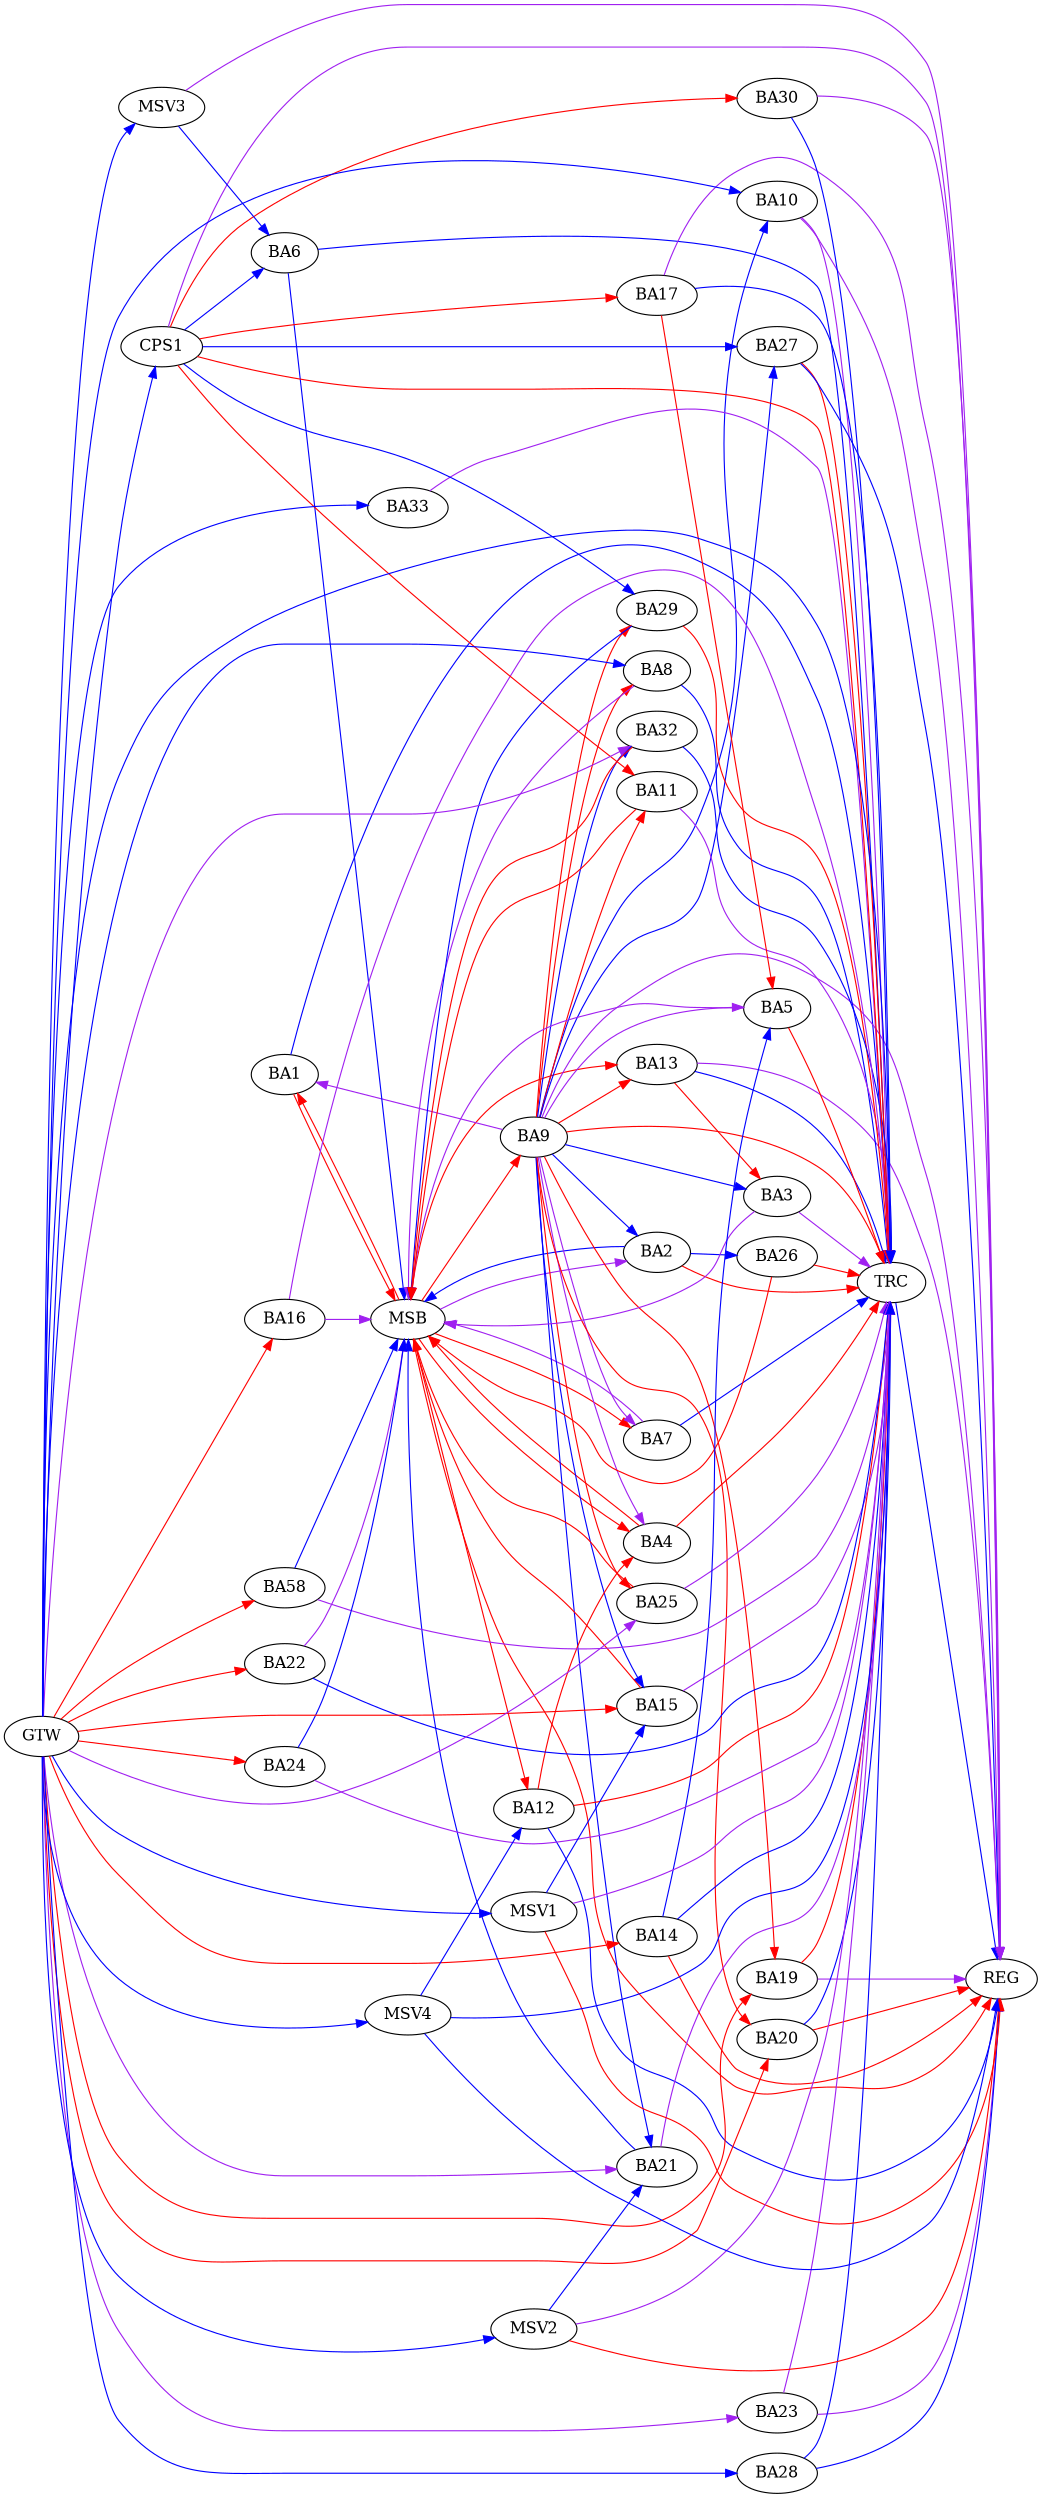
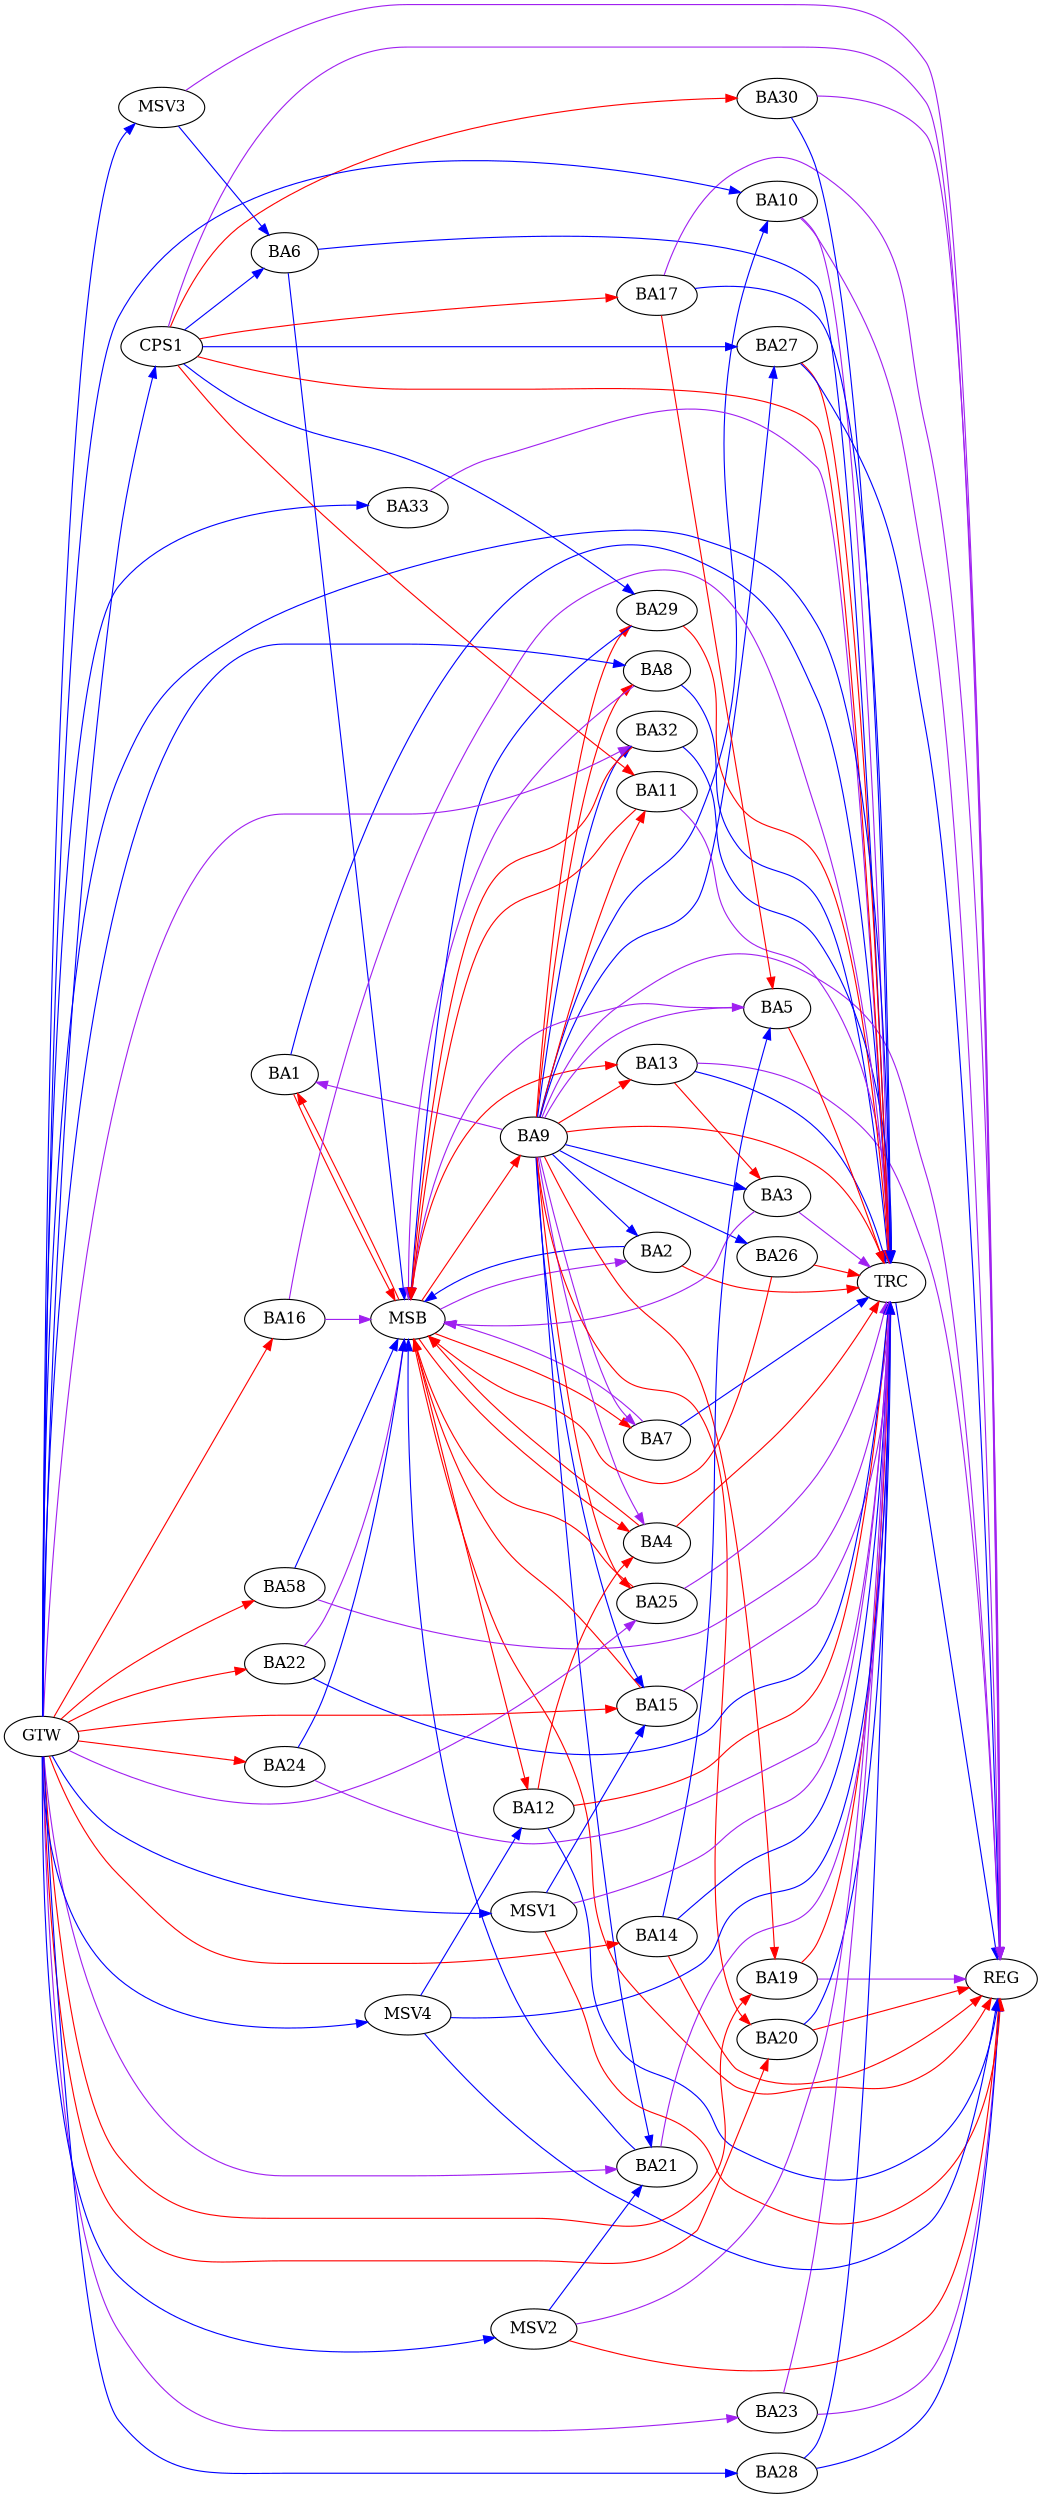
  strict digraph {
    rankdir=LR
    edge [color=blue]
    n1 [label=BA1]
    n2 [label=MSB]
    n3 [label=TRC]
    n4 [label=BA2]
    n5 [label=BA4]
    n6 [label=BA7]
    n7 [label=BA9]
    n8 [label=BA13]
    n9 [label=REG]
    n10 [label=BA12]
    n11 [label=BA3]
    n12 [label=BA5]
    n13 [label=BA6]
    n14 [label=BA8]
    n15 [label=BA10]
    n16 [label=BA11]
    n17 [label=BA15]
    n18 [label=BA19]
    n19 [label=BA20]
    n20 [label=BA21]
    n21 [label=BA25]
    n22 [label=BA26]
    n23 [label=BA27]
    n24 [label=BA29]
    n25 [label=BA32]
    n26 [label=BA14]
    n27 [label=BA16]
    n28 [label=BA17]
    n29 [label=BA58]
    n30 [label=BA22]
    n31 [label=BA23]
    n32 [label=BA24]
    n33 [label=BA28]
    n34 [label=BA30]
    n35 [label=BA33]
    n36 [label=CPS1]
    n37 [label=GTW]
    n38 [label=MSV1]
    n39 [label=MSV2]
    n40 [label=MSV3]
    n41 [label=MSV4]
    n1 -> n2 [color=red]
    n1 -> n3
    n2 -> n1 [color=red]
    n2 -> n4 [color=purple]
    n2 -> n5 [color=red]
    n2 -> n6 [color=red]
    n2 -> n7 [color=red]
    n2 -> n8 [color=red]
    n2 -> n9 [color=red]
    n2 -> n10 [color=red]
    n3 -> n9
    n4 -> n2
    n4 -> n3 [color=red]
    n5 -> n2 [color=red]
    n5 -> n3 [color=red]
    n6 -> n2 [color=purple]
    n6 -> n3
    n7 -> n1 [color=purple]
    n7 -> n3 [color=red]
    n7 -> n4
    n7 -> n5 [color=purple]
    n7 -> n6 [color=purple]
    n7 -> n8 [color=red]
    n7 -> n9 [color=purple]
    n7 -> n11
    n7 -> n12 [color=purple]
    n7 -> n14 [color=red]
    n7 -> n15
    n7 -> n16 [color=red]
    n7 -> n17
    n7 -> n18 [color=red]
    n7 -> n19 [color=red]
    n7 -> n20
    n7 -> n21 [color=red]
-   n4 -> n22
+   n7 -> n22
    n7 -> n23
    n7 -> n24 [color=red]
    n7 -> n25
    n8 -> n3
    n8 -> n9 [color=purple]
    n8 -> n11 [color=red]
    n10 -> n3 [color=red]
    n10 -> n5 [color=red]
    n10 -> n9
    n11 -> n2 [color=purple]
    n11 -> n3 [color=purple]
    n12 -> n2 [color=purple]
    n12 -> n3 [color=red]
    n13 -> n2
    n13 -> n3
    n14 -> n2 [color=purple]
    n14 -> n3
    n15 -> n3 [color=purple]
    n15 -> n9 [color=purple]
    n16 -> n2 [color=red]
    n16 -> n3 [color=purple]
    n17 -> n2 [color=red]
    n17 -> n3 [color=purple]
    n18 -> n3 [color=red]
    n18 -> n9 [color=purple]
    n19 -> n3
    n19 -> n9 [color=red]
    n20 -> n2
    n20 -> n3 [color=purple]
    n21 -> n2 [color=red]
    n21 -> n3 [color=purple]
    n22 -> n2 [color=red]
    n22 -> n3 [color=red]
    n23 -> n3 [color=red]
    n23 -> n9
    n24 -> n2
    n24 -> n3 [color=red]
    n25 -> n2 [color=red]
    n25 -> n3
    n26 -> n3
    n26 -> n9 [color=red]
    n26 -> n12
    n27 -> n2 [color=purple]
    n27 -> n3 [color=purple]
    n28 -> n3
    n28 -> n9 [color=purple]
    n28 -> n12 [color=red]
    n29 -> n2
    n29 -> n3 [color=purple]
    n30 -> n2 [color=purple]
    n30 -> n3
    n31 -> n3 [color=purple]
    n31 -> n9 [color=purple]
    n32 -> n2
    n32 -> n3 [color=purple]
    n33 -> n3
    n33 -> n9
    n34 -> n3
    n34 -> n9 [color=purple]
    n35 -> n3 [color=purple]
    n36 -> n3 [color=red]
    n36 -> n9 [color=purple]
    n36 -> n13
    n36 -> n16 [color=red]
    n36 -> n23
    n36 -> n24
    n36 -> n28 [color=red]
    n36 -> n34 [color=red]
    n37 -> n3
    n37 -> n14
    n37 -> n15
    n37 -> n17 [color=red]
    n37 -> n18 [color=red]
    n37 -> n19 [color=red]
    n37 -> n20 [color=purple]
    n37 -> n21 [color=purple]
    n37 -> n25 [color=purple]
    n37 -> n26 [color=red]
    n37 -> n27 [color=red]
    n37 -> n29 [color=red]
    n37 -> n30 [color=red]
    n37 -> n31 [color=purple]
    n37 -> n32 [color=red]
    n37 -> n33
    n37 -> n35
    n37 -> n36
    n37 -> n38
    n37 -> n39
    n37 -> n40
    n37 -> n41
    n38 -> n3 [color=purple]
    n38 -> n9 [color=red]
    n38 -> n17
    n39 -> n3 [color=purple]
    n39 -> n9 [color=red]
    n39 -> n20
    n40 -> n9 [color=purple]
    n40 -> n13
    n41 -> n3
    n41 -> n9
    n41 -> n10
  }
